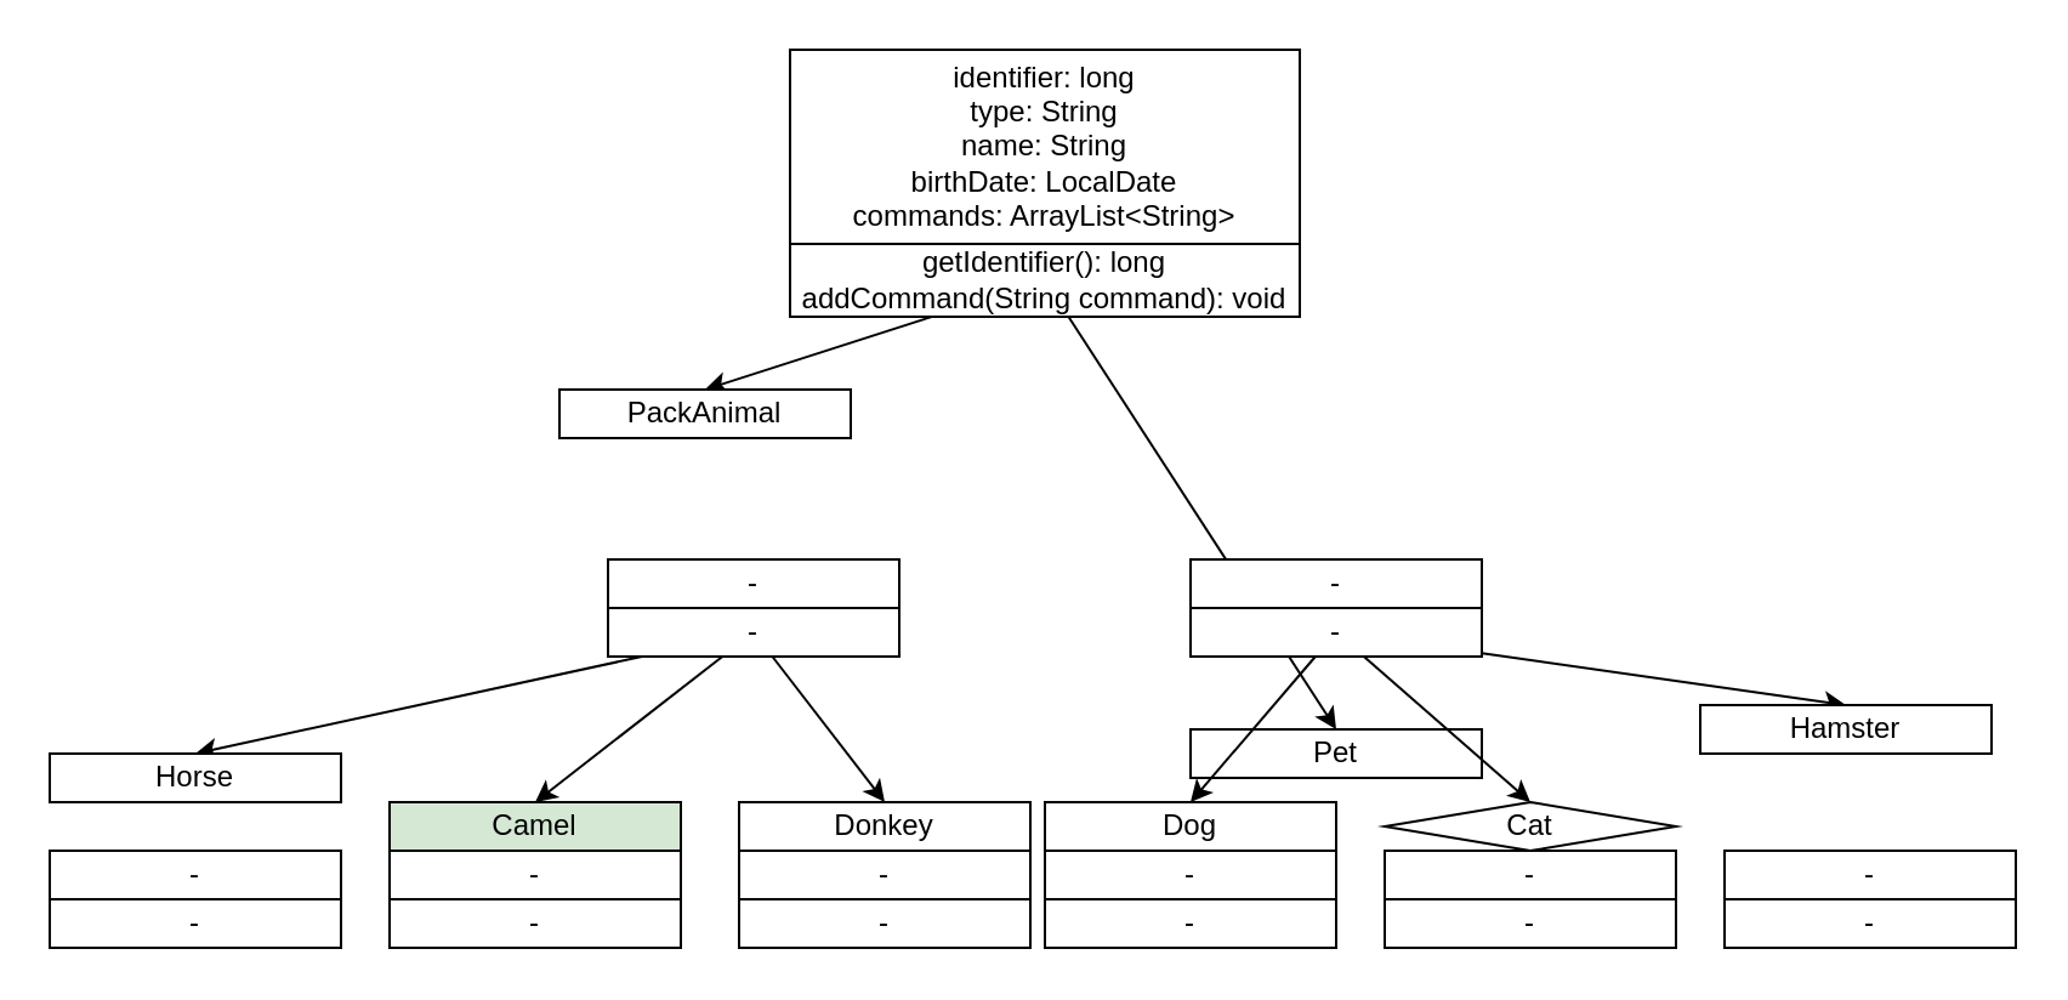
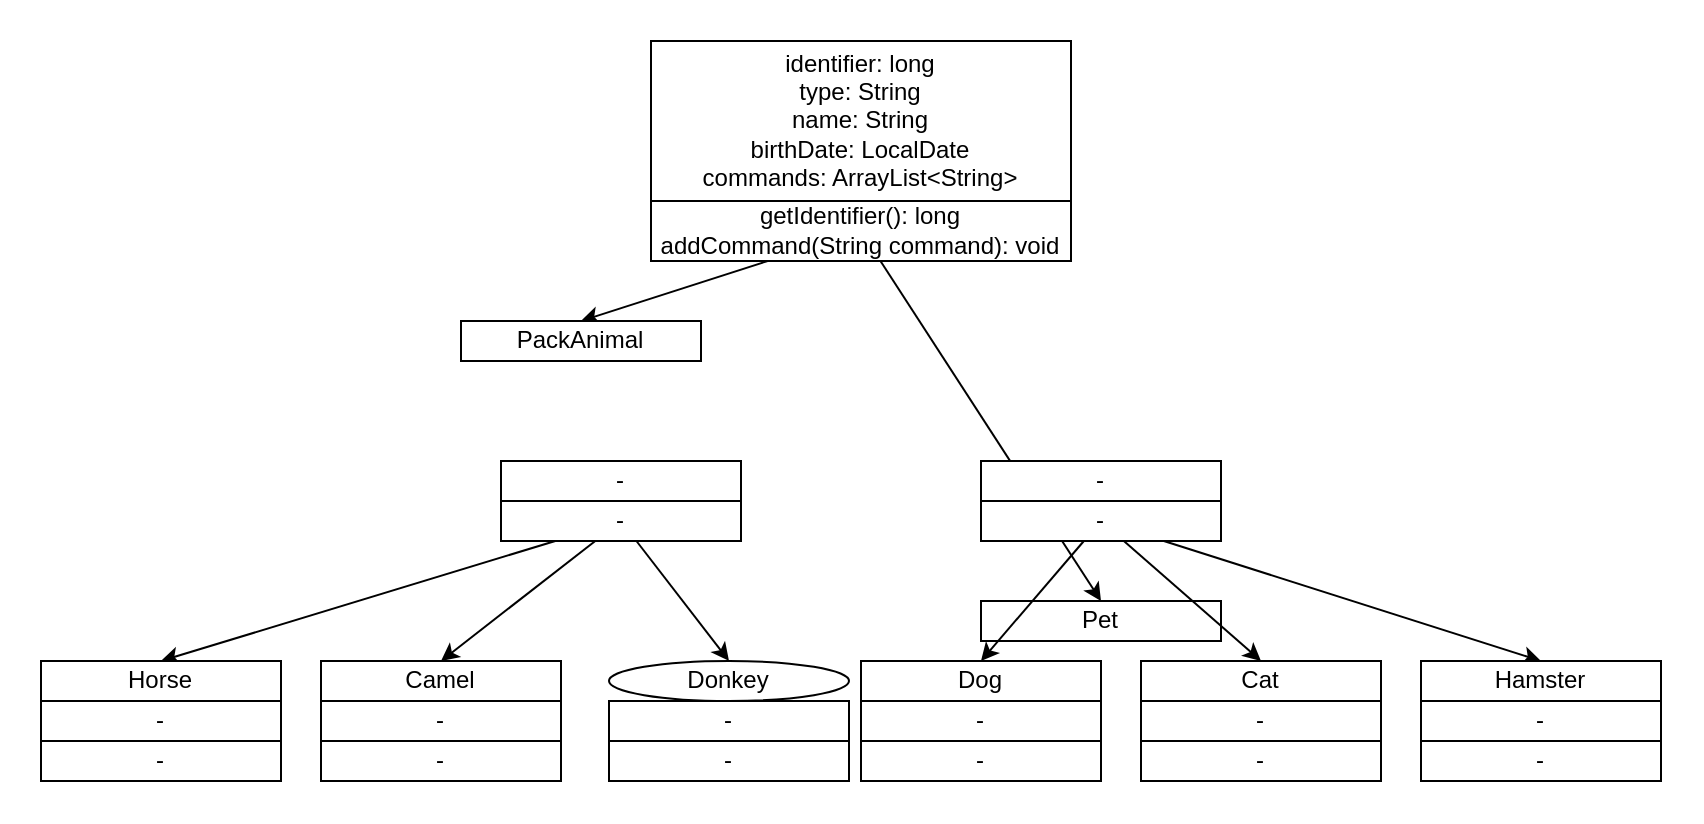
  <mxCell id="0" />
  <mxCell id="1" parent="0" />
  <mxCell id="2" value="identifier: long&lt;br&gt;type: String&lt;br&gt;name: String&lt;br&gt;birthDate: LocalDate&lt;br&gt;commands: ArrayList&amp;lt;String&amp;gt;" style="rounded=0;whiteSpace=wrap;html=1;" parent="1" vertex="1"><mxGeometry x="325" y="20" width="210" height="80" as="geometry" /></mxCell>
  <mxCell id="3" style="edgeStyle=none;html=1;entryX=0.5;entryY=0;entryDx=0;entryDy=0;" edge="1" parent="1" source="5" target="6"><mxGeometry relative="1" as="geometry" /></mxCell>
  <mxCell id="4" style="edgeStyle=none;html=1;entryX=0.5;entryY=0;entryDx=0;entryDy=0;" edge="1" parent="1" source="5" target="12"><mxGeometry relative="1" as="geometry" /></mxCell>
  <mxCell id="5" value="getIdentifier(): long&lt;br&gt;addCommand(String command): void" style="rounded=0;whiteSpace=wrap;html=1;" parent="1" vertex="1"><mxGeometry x="325" y="100" width="210" height="30" as="geometry" /></mxCell>
  <mxCell id="6" value="PackAnimal" style="rounded=0;whiteSpace=wrap;html=1;" vertex="1" parent="1"><mxGeometry x="230" y="160" width="120" height="20" as="geometry" /></mxCell>
  <mxCell id="7" value="-" style="rounded=0;whiteSpace=wrap;html=1;" vertex="1" parent="1"><mxGeometry x="250" y="230" width="120" height="20" as="geometry" /></mxCell>
  <mxCell id="8" style="edgeStyle=none;html=1;entryX=0.5;entryY=0;entryDx=0;entryDy=0;" edge="1" parent="1" source="11" target="18"><mxGeometry relative="1" as="geometry" /></mxCell>
  <mxCell id="9" style="edgeStyle=none;html=1;entryX=0.5;entryY=0;entryDx=0;entryDy=0;" edge="1" parent="1" source="11" target="21"><mxGeometry relative="1" as="geometry" /></mxCell>
  <mxCell id="10" style="edgeStyle=none;html=1;entryX=0.5;entryY=0;entryDx=0;entryDy=0;" edge="1" parent="1" source="11" target="24"><mxGeometry relative="1" as="geometry" /></mxCell>
  <mxCell id="11" value="-" style="rounded=0;whiteSpace=wrap;html=1;" vertex="1" parent="1"><mxGeometry x="250" y="250" width="120" height="20" as="geometry" /></mxCell>
  <mxCell id="12" value="Pet" style="rounded=0;whiteSpace=wrap;html=1;" vertex="1" parent="1"><mxGeometry x="490" y="300" width="120" height="20" as="geometry" /></mxCell>
  <mxCell id="13" value="-" style="rounded=0;whiteSpace=wrap;html=1;" vertex="1" parent="1"><mxGeometry x="490" y="230" width="120" height="20" as="geometry" /></mxCell>
  <mxCell id="14" style="edgeStyle=none;html=1;entryX=0.5;entryY=0;entryDx=0;entryDy=0;" edge="1" parent="1" source="17" target="27"><mxGeometry relative="1" as="geometry" /></mxCell>
  <mxCell id="15" style="edgeStyle=none;html=1;entryX=0.5;entryY=0;entryDx=0;entryDy=0;" edge="1" parent="1" source="17" target="30"><mxGeometry relative="1" as="geometry" /></mxCell>
  <mxCell id="16" style="edgeStyle=none;html=1;entryX=0.5;entryY=0;entryDx=0;entryDy=0;" edge="1" parent="1" source="17" target="32"><mxGeometry relative="1" as="geometry" /></mxCell>
  <mxCell id="17" value="-" style="rounded=0;whiteSpace=wrap;html=1;" vertex="1" parent="1"><mxGeometry x="490" y="250" width="120" height="20" as="geometry" /></mxCell>
- <mxCell id="18" value="Horse" style="rounded=0;whiteSpace=wrap;html=1;" vertex="1" parent="1"><mxGeometry x="20" y="310" width="120" height="20" as="geometry" /></mxCell>
+ <mxCell id="18" value="Horse" style="rounded=0;whiteSpace=wrap;html=1;" vertex="1" parent="1"><mxGeometry x="20" y="330" width="120" height="20" as="geometry" /></mxCell>
  <mxCell id="19" value="-" style="rounded=0;whiteSpace=wrap;html=1;" vertex="1" parent="1"><mxGeometry x="20" y="350" width="120" height="20" as="geometry" /></mxCell>
  <mxCell id="20" value="-" style="rounded=0;whiteSpace=wrap;html=1;" vertex="1" parent="1"><mxGeometry x="20" y="370" width="120" height="20" as="geometry" /></mxCell>
- <mxCell id="21" value="Camel" style="rounded=0;whiteSpace=wrap;html=1;fillColor=#d5e8d4;" vertex="1" parent="1"><mxGeometry x="160" y="330" width="120" height="20" as="geometry" /></mxCell>
+ <mxCell id="21" value="Camel" style="rounded=0;whiteSpace=wrap;html=1;" vertex="1" parent="1"><mxGeometry x="160" y="330" width="120" height="20" as="geometry" /></mxCell>
  <mxCell id="22" value="-" style="rounded=0;whiteSpace=wrap;html=1;" vertex="1" parent="1"><mxGeometry x="160" y="350" width="120" height="20" as="geometry" /></mxCell>
  <mxCell id="23" value="-" style="rounded=0;whiteSpace=wrap;html=1;" vertex="1" parent="1"><mxGeometry x="160" y="370" width="120" height="20" as="geometry" /></mxCell>
- <mxCell id="24" value="Donkey" style="rounded=0;whiteSpace=wrap;html=1;" vertex="1" parent="1"><mxGeometry x="304" y="330" width="120" height="20" as="geometry" /></mxCell>
+ <mxCell id="24" value="Donkey" style="ellipse;whiteSpace=wrap;html=1;" vertex="1" parent="1"><mxGeometry x="304" y="330" width="120" height="20" as="geometry" /></mxCell>
  <mxCell id="25" value="-" style="rounded=0;whiteSpace=wrap;html=1;" vertex="1" parent="1"><mxGeometry x="304" y="350" width="120" height="20" as="geometry" /></mxCell>
  <mxCell id="26" value="-" style="rounded=0;whiteSpace=wrap;html=1;" vertex="1" parent="1"><mxGeometry x="304" y="370" width="120" height="20" as="geometry" /></mxCell>
  <mxCell id="27" value="Dog" style="rounded=0;whiteSpace=wrap;html=1;" vertex="1" parent="1"><mxGeometry x="430" y="330" width="120" height="20" as="geometry" /></mxCell>
  <mxCell id="28" value="-" style="rounded=0;whiteSpace=wrap;html=1;" vertex="1" parent="1"><mxGeometry x="430" y="350" width="120" height="20" as="geometry" /></mxCell>
  <mxCell id="29" value="-" style="rounded=0;whiteSpace=wrap;html=1;" vertex="1" parent="1"><mxGeometry x="430" y="370" width="120" height="20" as="geometry" /></mxCell>
- <mxCell id="30" value="Cat" style="rhombus;whiteSpace=wrap;html=1;" vertex="1" parent="1"><mxGeometry x="570" y="330" width="120" height="20" as="geometry" /></mxCell>
+ <mxCell id="30" value="Cat" style="rounded=0;whiteSpace=wrap;html=1;" vertex="1" parent="1"><mxGeometry x="570" y="330" width="120" height="20" as="geometry" /></mxCell>
  <mxCell id="31" value="-" style="rounded=0;whiteSpace=wrap;html=1;" vertex="1" parent="1"><mxGeometry x="570" y="370" width="120" height="20" as="geometry" /></mxCell>
- <mxCell id="32" value="Hamster" style="rounded=0;whiteSpace=wrap;html=1;" vertex="1" parent="1"><mxGeometry x="700" y="290" width="120" height="20" as="geometry" /></mxCell>
+ <mxCell id="32" value="Hamster" style="rounded=0;whiteSpace=wrap;html=1;" vertex="1" parent="1"><mxGeometry x="710" y="330" width="120" height="20" as="geometry" /></mxCell>
  <mxCell id="33" value="-" style="rounded=0;whiteSpace=wrap;html=1;" vertex="1" parent="1"><mxGeometry x="570" y="350" width="120" height="20" as="geometry" /></mxCell>
  <mxCell id="34" value="-" style="rounded=0;whiteSpace=wrap;html=1;" vertex="1" parent="1"><mxGeometry x="710" y="350" width="120" height="20" as="geometry" /></mxCell>
  <mxCell id="35" value="-" style="rounded=0;whiteSpace=wrap;html=1;" vertex="1" parent="1"><mxGeometry x="710" y="370" width="120" height="20" as="geometry" /></mxCell>
